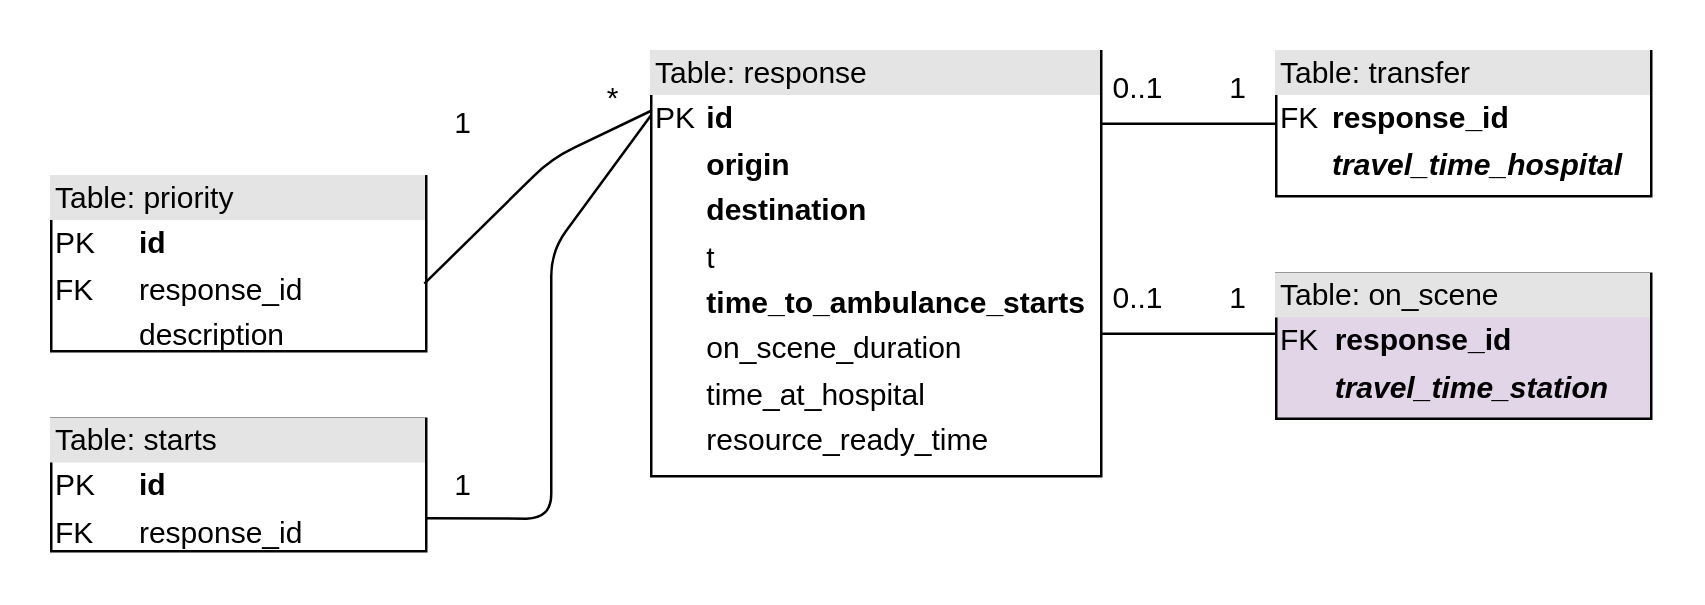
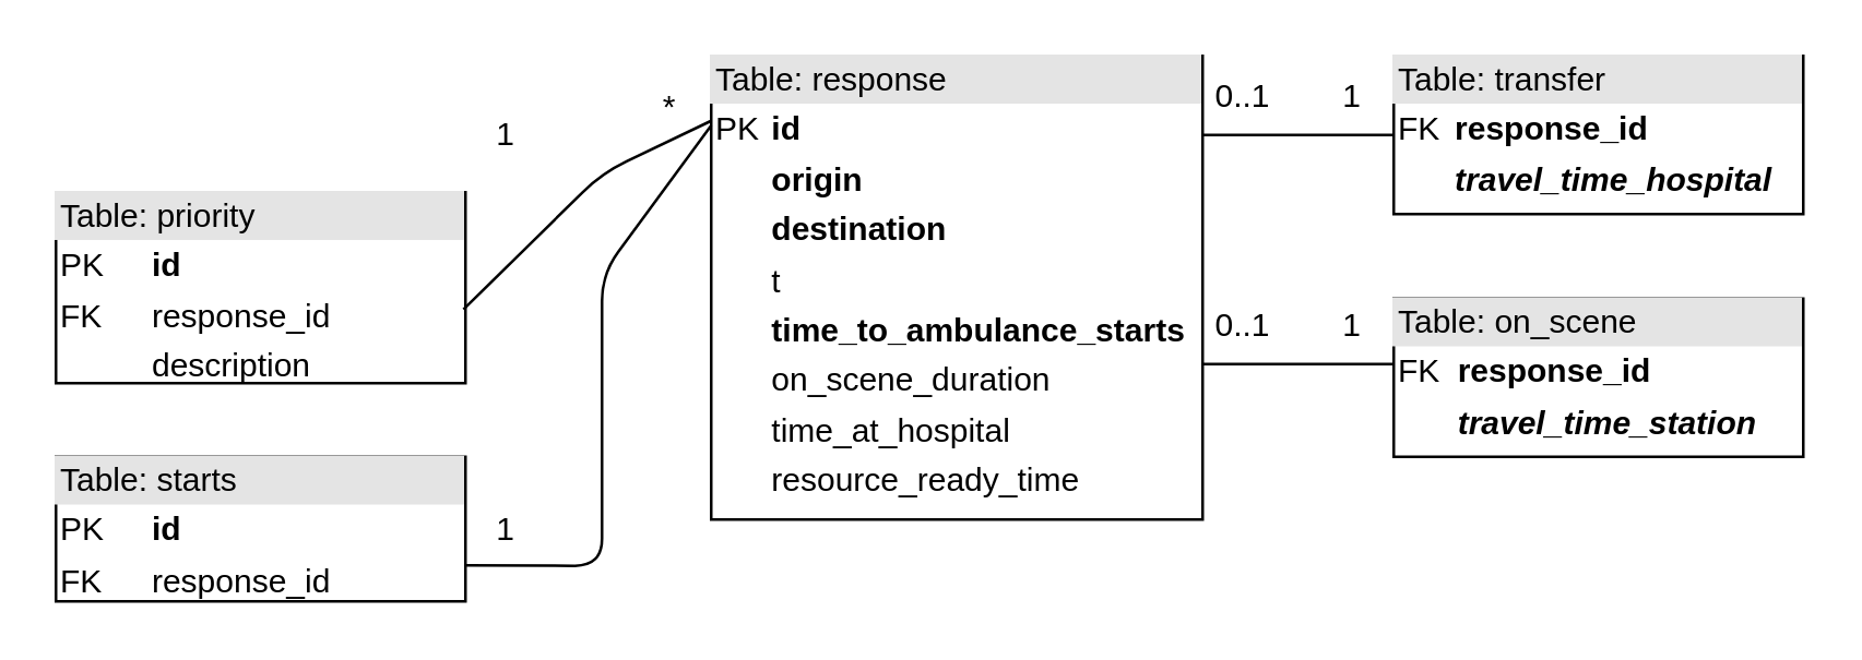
  <mxCell id="0" />
  <mxCell id="1" parent="0" />
  <mxCell id="2" value="&lt;div style=&quot;box-sizing: border-box ; width: 100% ; background: #e4e4e4 ; padding: 2px&quot;&gt;Table: response&lt;/div&gt;&lt;table style=&quot;width: 100% ; font-size: 1em&quot; cellpadding=&quot;2&quot; cellspacing=&quot;0&quot;&gt;&lt;tbody&gt;&lt;tr&gt;&lt;td&gt;PK&lt;/td&gt;&lt;td&gt;&lt;b&gt;id&lt;/b&gt;&lt;/td&gt;&lt;/tr&gt;&lt;tr&gt;&lt;td&gt;&lt;br&gt;&lt;/td&gt;&lt;td&gt;&lt;b&gt;origin&lt;/b&gt;&lt;/td&gt;&lt;/tr&gt;&lt;tr&gt;&lt;td&gt;&lt;br&gt;&lt;/td&gt;&lt;td&gt;&lt;b&gt;destination&lt;/b&gt;&lt;/td&gt;&lt;/tr&gt;&lt;tr&gt;&lt;td&gt;&lt;br&gt;&lt;/td&gt;&lt;td&gt;t&lt;/td&gt;&lt;/tr&gt;&lt;tr&gt;&lt;td&gt;&lt;br&gt;&lt;/td&gt;&lt;td&gt;&lt;b&gt;time_to_ambulance_starts&lt;/b&gt;&lt;/td&gt;&lt;/tr&gt;&lt;tr&gt;&lt;td&gt;&lt;br&gt;&lt;/td&gt;&lt;td&gt;on_scene_duration&lt;/td&gt;&lt;/tr&gt;&lt;tr&gt;&lt;td&gt;&lt;br&gt;&lt;/td&gt;&lt;td&gt;time_at_hospital&lt;/td&gt;&lt;/tr&gt;&lt;tr&gt;&lt;td&gt;&lt;br&gt;&lt;/td&gt;&lt;td&gt;resource_ready_time&lt;/td&gt;&lt;/tr&gt;&lt;/tbody&gt;&lt;/table&gt;" style="verticalAlign=top;align=left;overflow=fill;html=1;" parent="1" vertex="1"><mxGeometry x="260" y="20" width="180" height="170" as="geometry" /></mxCell>
  <mxCell id="3" value="&lt;div style=&quot;box-sizing: border-box ; width: 100% ; background: #e4e4e4 ; padding: 2px&quot;&gt;Table: priority&lt;/div&gt;&lt;table style=&quot;width: 100% ; font-size: 1em&quot; cellpadding=&quot;2&quot; cellspacing=&quot;0&quot;&gt;&lt;tbody&gt;&lt;tr&gt;&lt;td&gt;PK&lt;/td&gt;&lt;td&gt;&lt;b&gt;id&lt;/b&gt;&lt;/td&gt;&lt;/tr&gt;&lt;tr&gt;&lt;td&gt;FK&lt;/td&gt;&lt;td&gt;response_id&lt;/td&gt;&lt;/tr&gt;&lt;tr&gt;&lt;td&gt;&lt;br&gt;&lt;/td&gt;&lt;td&gt;description&lt;/td&gt;&lt;/tr&gt;&lt;/tbody&gt;&lt;/table&gt;" style="verticalAlign=top;align=left;overflow=fill;html=1;" parent="1" vertex="1"><mxGeometry x="20" y="70" width="150" height="70" as="geometry" /></mxCell>
  <mxCell id="4" value="&lt;div style=&quot;box-sizing: border-box ; width: 100% ; background: #e4e4e4 ; padding: 2px&quot;&gt;Table: transfer&lt;/div&gt;&lt;table style=&quot;width: 100% ; font-size: 1em&quot; cellpadding=&quot;2&quot; cellspacing=&quot;0&quot;&gt;&lt;tbody&gt;&lt;tr&gt;&lt;td&gt;FK&lt;/td&gt;&lt;td&gt;&lt;b&gt;response_id&lt;/b&gt;&lt;/td&gt;&lt;/tr&gt;&lt;tr&gt;&lt;td&gt;&lt;br&gt;&lt;/td&gt;&lt;td&gt;&lt;i&gt;&lt;b&gt;travel_time_hospital&lt;/b&gt;&lt;/i&gt;&lt;/td&gt;&lt;/tr&gt;&lt;tr&gt;&lt;td&gt;&lt;br&gt;&lt;/td&gt;&lt;td&gt;&lt;/td&gt;&lt;/tr&gt;&lt;/tbody&gt;&lt;/table&gt;" style="verticalAlign=top;align=left;overflow=fill;html=1;" parent="1" vertex="1"><mxGeometry x="510" y="20" width="150" height="58" as="geometry" /></mxCell>
  <mxCell id="5" value="&lt;div style=&quot;box-sizing: border-box ; width: 100% ; background: #e4e4e4 ; padding: 2px&quot;&gt;Table: starts&lt;/div&gt;&lt;table style=&quot;width: 100% ; font-size: 1em&quot; cellpadding=&quot;2&quot; cellspacing=&quot;0&quot;&gt;&lt;tbody&gt;&lt;tr&gt;&lt;td&gt;PK&lt;/td&gt;&lt;td&gt;&lt;b&gt;id&lt;/b&gt;&lt;/td&gt;&lt;/tr&gt;&lt;tr&gt;&lt;td&gt;FK&lt;/td&gt;&lt;td&gt;response_id&lt;/td&gt;&lt;/tr&gt;&lt;tr&gt;&lt;td&gt;&lt;/td&gt;&lt;td&gt;&lt;/td&gt;&lt;/tr&gt;&lt;/tbody&gt;&lt;/table&gt;" style="verticalAlign=top;align=left;overflow=fill;html=1;" parent="1" vertex="1"><mxGeometry x="20" y="167" width="150" height="53" as="geometry" /></mxCell>
  <mxCell id="6" value="" style="endArrow=none;html=1;entryX=0.995;entryY=0.614;entryDx=0;entryDy=0;entryPerimeter=0;exitX=0;exitY=0.14;exitDx=0;exitDy=0;exitPerimeter=0;" parent="1" source="2" target="3" edge="1"><mxGeometry width="50" height="50" relative="1" as="geometry"><mxPoint x="280" y="50" as="sourcePoint" /><mxPoint x="421" y="39.5" as="targetPoint" /><Array as="points"><mxPoint x="220" y="63" /></Array></mxGeometry></mxCell>
  <mxCell id="7" value="" style="endArrow=none;html=1;entryX=0;entryY=0.5;entryDx=0;entryDy=0;" parent="1" target="4" edge="1"><mxGeometry width="50" height="50" relative="1" as="geometry"><mxPoint x="440" y="49" as="sourcePoint" /><mxPoint x="179" y="72.98" as="targetPoint" /><Array as="points" /></mxGeometry></mxCell>
  <mxCell id="8" value="" style="endArrow=none;html=1;entryX=1;entryY=0.75;entryDx=0;entryDy=0;exitX=0;exitY=0.15;exitDx=0;exitDy=0;exitPerimeter=0;" parent="1" source="2" target="5" edge="1"><mxGeometry width="50" height="50" relative="1" as="geometry"><mxPoint x="290" y="60" as="sourcePoint" /><mxPoint x="180" y="146" as="targetPoint" /><Array as="points"><mxPoint x="220" y="100" /><mxPoint x="220" y="207" /></Array></mxGeometry></mxCell>
  <mxCell id="9" value="1" style="text;html=1;strokeColor=none;fillColor=none;align=center;verticalAlign=middle;whiteSpace=wrap;rounded=0;" parent="1" vertex="1"><mxGeometry x="170" y="39" width="30" height="20" as="geometry" /></mxCell>
  <mxCell id="10" value="*" style="text;html=1;strokeColor=none;fillColor=none;align=center;verticalAlign=middle;whiteSpace=wrap;rounded=0;" parent="1" vertex="1"><mxGeometry x="230" y="29" width="30" height="20" as="geometry" /></mxCell>
  <mxCell id="11" value="1" style="text;html=1;strokeColor=none;fillColor=none;align=center;verticalAlign=middle;whiteSpace=wrap;rounded=0;" parent="1" vertex="1"><mxGeometry x="170" y="183.5" width="30" height="20" as="geometry" /></mxCell>
  <mxCell id="12" value="1" style="text;html=1;strokeColor=none;fillColor=none;align=center;verticalAlign=middle;whiteSpace=wrap;rounded=0;" parent="1" vertex="1"><mxGeometry x="480" y="25" width="30" height="20" as="geometry" /></mxCell>
  <mxCell id="13" value="0..1" style="text;html=1;strokeColor=none;fillColor=none;align=center;verticalAlign=middle;whiteSpace=wrap;rounded=0;" parent="1" vertex="1"><mxGeometry x="440" y="25" width="30" height="20" as="geometry" /></mxCell>
- <mxCell id="14" value="&lt;div style=&quot;box-sizing: border-box ; width: 100% ; background: #e4e4e4 ; padding: 2px&quot;&gt;Table: on_scene&lt;/div&gt;&lt;table style=&quot;width: 100% ; font-size: 1em&quot; cellpadding=&quot;2&quot; cellspacing=&quot;0&quot;&gt;&lt;tbody&gt;&lt;tr&gt;&lt;td&gt;FK&lt;/td&gt;&lt;td&gt;&lt;b&gt;response_id&lt;/b&gt;&lt;/td&gt;&lt;/tr&gt;&lt;tr&gt;&lt;td&gt;&lt;br&gt;&lt;/td&gt;&lt;td&gt;&lt;i&gt;&lt;b&gt;travel_time_station&lt;/b&gt;&lt;/i&gt;&lt;/td&gt;&lt;/tr&gt;&lt;tr&gt;&lt;td&gt;&lt;br&gt;&lt;/td&gt;&lt;td&gt;&lt;/td&gt;&lt;/tr&gt;&lt;/tbody&gt;&lt;/table&gt;" style="verticalAlign=top;align=left;overflow=fill;html=1;fillColor=#e1d5e7;" vertex="1" parent="1"><mxGeometry x="510" y="109" width="150" height="58" as="geometry" /></mxCell>
+ <mxCell id="14" value="&lt;div style=&quot;box-sizing: border-box ; width: 100% ; background: #e4e4e4 ; padding: 2px&quot;&gt;Table: on_scene&lt;/div&gt;&lt;table style=&quot;width: 100% ; font-size: 1em&quot; cellpadding=&quot;2&quot; cellspacing=&quot;0&quot;&gt;&lt;tbody&gt;&lt;tr&gt;&lt;td&gt;FK&lt;/td&gt;&lt;td&gt;&lt;b&gt;response_id&lt;/b&gt;&lt;/td&gt;&lt;/tr&gt;&lt;tr&gt;&lt;td&gt;&lt;br&gt;&lt;/td&gt;&lt;td&gt;&lt;i&gt;&lt;b&gt;travel_time_station&lt;/b&gt;&lt;/i&gt;&lt;/td&gt;&lt;/tr&gt;&lt;tr&gt;&lt;td&gt;&lt;br&gt;&lt;/td&gt;&lt;td&gt;&lt;/td&gt;&lt;/tr&gt;&lt;/tbody&gt;&lt;/table&gt;" style="verticalAlign=top;align=left;overflow=fill;html=1;" vertex="1" parent="1"><mxGeometry x="510" y="109" width="150" height="58" as="geometry" /></mxCell>
  <mxCell id="15" value="" style="endArrow=none;html=1;entryX=0;entryY=0.5;entryDx=0;entryDy=0;" edge="1" parent="1"><mxGeometry width="50" height="50" relative="1" as="geometry"><mxPoint x="440" y="133" as="sourcePoint" /><mxPoint x="510" y="133" as="targetPoint" /><Array as="points" /></mxGeometry></mxCell>
  <mxCell id="16" value="1" style="text;html=1;strokeColor=none;fillColor=none;align=center;verticalAlign=middle;whiteSpace=wrap;rounded=0;" vertex="1" parent="1"><mxGeometry x="480" y="109" width="30" height="20" as="geometry" /></mxCell>
  <mxCell id="17" value="0..1" style="text;html=1;strokeColor=none;fillColor=none;align=center;verticalAlign=middle;whiteSpace=wrap;rounded=0;" vertex="1" parent="1"><mxGeometry x="440" y="109" width="30" height="20" as="geometry" /></mxCell>
